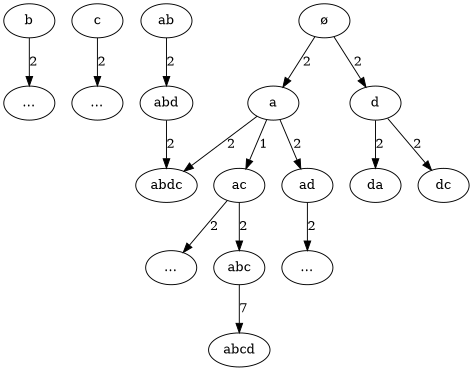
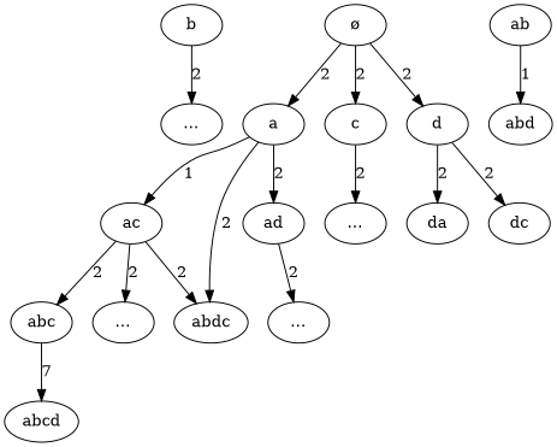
  digraph {
    n1 [label="…"]
    n2 [label="…"]
    n3 [label="…"]
    n4 [label="…"]
    "ø"
    a
    c
    d
    ac
    ad
    abdc
    b
    da
    dc
    ab
    abd
    abc
    abcd
    "ø" -> a [label=2]
+   "ø" -> c [label=2]
    "ø" -> d [label=2]
    a -> ac [label=1]
    a -> ad [label=2]
    a -> abdc [label=2]
    c -> n2 [label=2]
    d -> da [label=2]
    d -> dc [label=2]
    ac -> n3 [label=2]
    ac -> abc [label=2]
    ad -> n4 [label=2]
    b -> n1 [label=2]
-   ab -> abd [label=2]
-   abd -> abdc [label=2]
+   ab -> abd [label=1]
+   ac -> abdc [label=2]
    abc -> abcd [label=7]
  }
